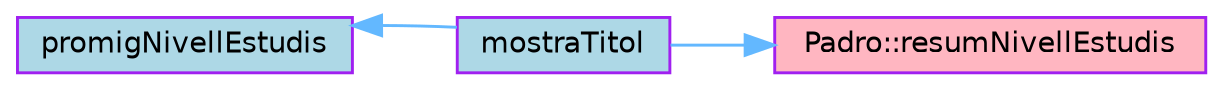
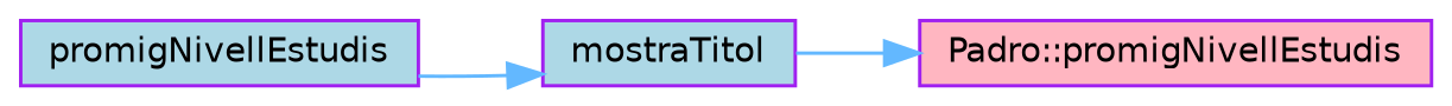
  digraph {
    rankdir=LR
    node [color=purple fillcolor=lightblue fontname=Helvetica fontsize=10 shape=box style=filled]
    edge [color=steelblue1 fontname=Helvetica fontsize=10 labelfontname=Helvetica labelfontsize=10 style=solid]
    n1 [fontcolor=black height=0.2 label=promigNivellEstudis width=0.4]
    n2 [height=0.2 label=mostraTitol width=0.4]
-   n3 [fillcolor=lightpink height=0.2 label="Padro::resumNivellEstudis" width=0.4]
-   n2 -> n1
+   n3 [fillcolor=lightpink height=0.2 label="Padro::promigNivellEstudis" width=0.4]
+   n1 -> n2
    n2 -> n3
  }
